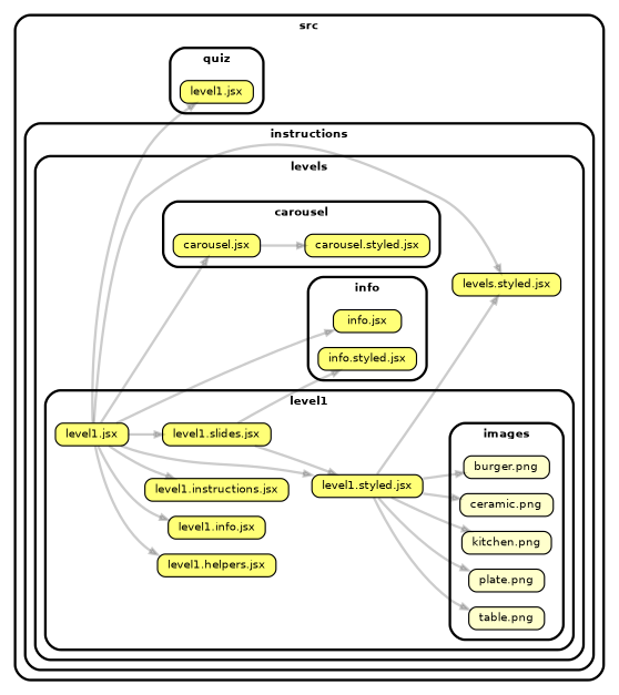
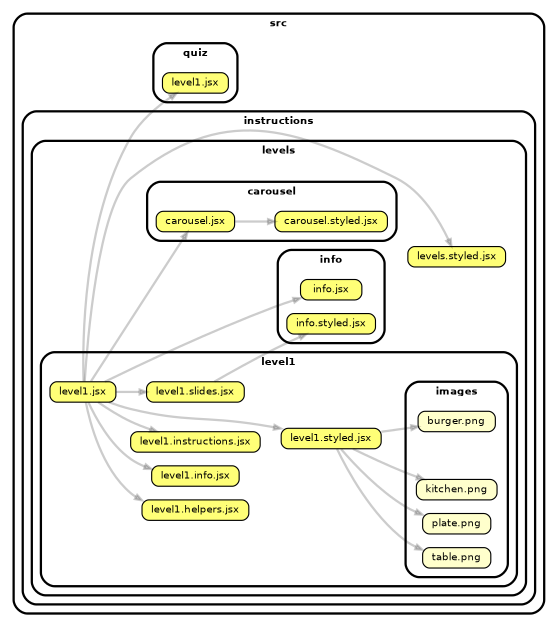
  strict digraph {
    compound=true
    fillcolor="#ffffff"
    fontname="Helvetica-bold"
    fontsize=9
    nodesep=0.16
    ordering=out
    rankdir=LR
    ranksep=0.18
    splines=true
    style="rounded,bold,filled"
    node [color=black fillcolor="#ffff77" fontcolor=black fontname=Helvetica fontsize=9 shape=box style="rounded, filled"]
    edge [arrowhead=normal arrowsize=0.6 color="#00000033" fontname=Helvetica fontsize=9 penwidth=2.0]
    n1 [height=0.2 label=<carousel.jsx>]
    n2 [height=0.2 label=<carousel.styled.jsx>]
    n3 [height=0.2 label=<info.jsx>]
    n4 [height=0.2 label=<info.styled.jsx>]
    n5 [fillcolor="#ffffcc" height=0.2 label=<burger.png>]
-   n6 [fillcolor="#ffffcc" height=0.2 label=<ceramic.png>]
    n7 [fillcolor="#ffffcc" height=0.2 label=<kitchen.png>]
    n8 [fillcolor="#ffffcc" height=0.2 label=<plate.png>]
    n9 [fillcolor="#ffffcc" height=0.2 label=<table.png>]
    n10 [height=0.2 label=<level1.helpers.jsx>]
    n11 [height=0.2 label=<level1.info.jsx>]
    n12 [height=0.2 label=<level1.instructions.jsx>]
    n13 [height=0.2 label=<level1.jsx>]
    n14 [height=0.2 label=<level1.slides.jsx>]
    n15 [height=0.2 label=<level1.styled.jsx>]
    n16 [height=0.2 label=<levels.styled.jsx>]
    n17 [height=0.2 label=<level1.jsx>]
    subgraph cluster_1 {
      label=src
      subgraph cluster_2 {
        label=instructions
        subgraph cluster_3 {
          label=levels
          n16
          subgraph cluster_4 {
            label=carousel
            n1
            n2
          }
          subgraph cluster_5 {
            label=info
            n3
            n4
          }
          subgraph cluster_6 {
            label=level1
            n10
            n11
            n12
            n13
            n14
            n15
            subgraph cluster_7 {
              label=images
              n5
-             n6
              n7
              n8
              n9
            }
          }
        }
      }
      subgraph cluster_8 {
        label=quiz
        n17
      }
    }
    n1 -> n2
    n13 -> n1
    n13 -> n3
    n13 -> n10
    n13 -> n11
    n13 -> n12
    n13 -> n14
    n13 -> n15
    n13 -> n16
    n13 -> n17
    n14 -> n4
-   n14 -> n15
    n15 -> n5
-   n15 -> n6
    n15 -> n7
    n15 -> n8
    n15 -> n9
-   n15 -> n16
  }
